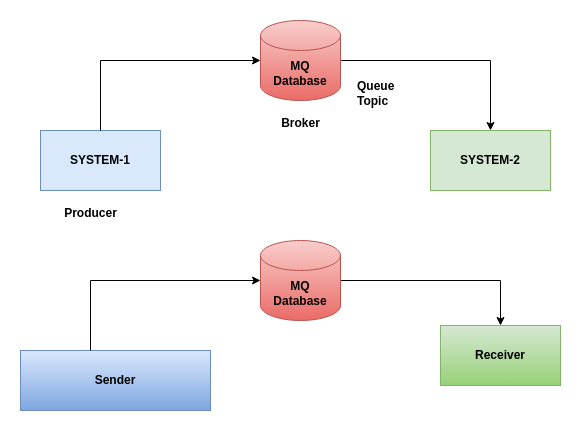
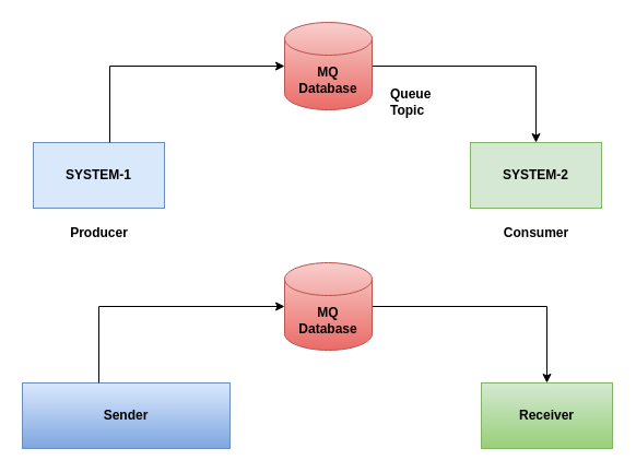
  <mxCell id="0" />
  <mxCell id="1" parent="0" />
- <mxCell id="2" value="&lt;b&gt;SYSTEM-1&lt;/b&gt;" style="rounded=0;whiteSpace=wrap;html=1;fillColor=#dae8fc;strokeColor=#6c8ebf;" vertex="1" parent="1"><mxGeometry x="40" y="130" width="120" height="60" as="geometry" /></mxCell>
+ <mxCell id="2" value="&lt;b&gt;SYSTEM-1&lt;/b&gt;" style="rounded=0;whiteSpace=wrap;html=1;fillColor=#dae8fc;strokeColor=#6c8ebf;" vertex="1" parent="1"><mxGeometry x="30" y="130" width="120" height="60" as="geometry" /></mxCell>
  <mxCell id="3" value="&lt;b&gt;SYSTEM-2&lt;/b&gt;" style="rounded=0;whiteSpace=wrap;html=1;fillColor=#d5e8d4;strokeColor=#82b366;" vertex="1" parent="1"><mxGeometry x="430" y="130" width="120" height="60" as="geometry" /></mxCell>
  <mxCell id="4" value="&lt;b&gt;Producer&lt;/b&gt;" style="text;html=1;align=center;verticalAlign=middle;resizable=0;points=[];autosize=1;strokeColor=none;fillColor=none;" vertex="1" parent="1"><mxGeometry x="50" y="198" width="80" height="30" as="geometry" /></mxCell>
+ <mxCell id="5" value="&lt;b&gt;Consumer&lt;/b&gt;" style="text;html=1;align=center;verticalAlign=middle;resizable=0;points=[];autosize=1;strokeColor=none;fillColor=none;" vertex="1" parent="1"><mxGeometry x="450" y="198" width="80" height="30" as="geometry" /></mxCell>
  <mxCell id="6" value="&lt;b&gt;Sender&lt;/b&gt;" style="rounded=0;whiteSpace=wrap;html=1;fillColor=#dae8fc;gradientColor=#7ea6e0;strokeColor=#6c8ebf;" vertex="1" parent="1"><mxGeometry x="20" y="350" width="190" height="60" as="geometry" /></mxCell>
- <mxCell id="7" value="&lt;b&gt;Receiver&lt;/b&gt;" style="rounded=0;whiteSpace=wrap;html=1;fillColor=#d5e8d4;strokeColor=#82b366;gradientColor=#97d077;" vertex="1" parent="1"><mxGeometry x="440" y="325" width="120" height="60" as="geometry" /></mxCell>
+ <mxCell id="7" value="&lt;b&gt;Receiver&lt;/b&gt;" style="rounded=0;whiteSpace=wrap;html=1;fillColor=#d5e8d4;strokeColor=#82b366;gradientColor=#97d077;" vertex="1" parent="1"><mxGeometry x="440" y="350" width="120" height="60" as="geometry" /></mxCell>
  <mxCell id="8" style="edgeStyle=orthogonalEdgeStyle;rounded=0;orthogonalLoop=1;jettySize=auto;html=1;entryX=0.5;entryY=0;entryDx=0;entryDy=0;" edge="1" parent="1" source="9" target="3"><mxGeometry relative="1" as="geometry" /></mxCell>
  <mxCell id="9" value="&lt;b&gt;MQ&lt;/b&gt;&lt;div&gt;&lt;b&gt;Database&lt;/b&gt;&lt;/div&gt;" style="shape=cylinder3;whiteSpace=wrap;html=1;boundedLbl=1;backgroundOutline=1;size=15;fillColor=#f8cecc;gradientColor=#ea6b66;strokeColor=#b85450;" vertex="1" parent="1"><mxGeometry x="260" y="20" width="80" height="80" as="geometry" /></mxCell>
- <mxCell id="10" value="&lt;b&gt;Broker&lt;/b&gt;" style="text;html=1;align=center;verticalAlign=middle;resizable=0;points=[];autosize=1;strokeColor=none;fillColor=none;" vertex="1" parent="1"><mxGeometry x="270" y="108" width="60" height="30" as="geometry" /></mxCell>
  <mxCell id="11" style="edgeStyle=orthogonalEdgeStyle;rounded=0;orthogonalLoop=1;jettySize=auto;html=1;entryX=0;entryY=0.5;entryDx=0;entryDy=0;entryPerimeter=0;" edge="1" parent="1" source="2" target="9"><mxGeometry relative="1" as="geometry"><Array as="points"><mxPoint x="100" y="60" /></Array></mxGeometry></mxCell>
  <mxCell id="12" style="edgeStyle=orthogonalEdgeStyle;rounded=0;orthogonalLoop=1;jettySize=auto;html=1;entryX=0.5;entryY=0;entryDx=0;entryDy=0;" edge="1" parent="1" source="13" target="7"><mxGeometry relative="1" as="geometry" /></mxCell>
  <mxCell id="13" value="&lt;b&gt;MQ&lt;/b&gt;&lt;div&gt;&lt;b&gt;Database&lt;/b&gt;&lt;/div&gt;" style="shape=cylinder3;whiteSpace=wrap;html=1;boundedLbl=1;backgroundOutline=1;size=15;fillColor=#f8cecc;gradientColor=#ea6b66;strokeColor=#b85450;" vertex="1" parent="1"><mxGeometry x="260" y="240" width="80" height="80" as="geometry" /></mxCell>
  <mxCell id="14" style="edgeStyle=orthogonalEdgeStyle;rounded=0;orthogonalLoop=1;jettySize=auto;html=1;entryX=0;entryY=0.5;entryDx=0;entryDy=0;entryPerimeter=0;" edge="1" parent="1" source="6" target="13"><mxGeometry relative="1" as="geometry"><Array as="points"><mxPoint x="90" y="280" /></Array></mxGeometry></mxCell>
  <mxCell id="15" value="&lt;b&gt;Queue&lt;/b&gt;&lt;div&gt;&lt;b&gt;Topic&lt;/b&gt;&lt;/div&gt;" style="text;html=1;align=left;verticalAlign=middle;resizable=0;points=[];autosize=1;strokeColor=none;fillColor=none;" vertex="1" parent="1"><mxGeometry x="355" y="73" width="60" height="40" as="geometry" /></mxCell>
